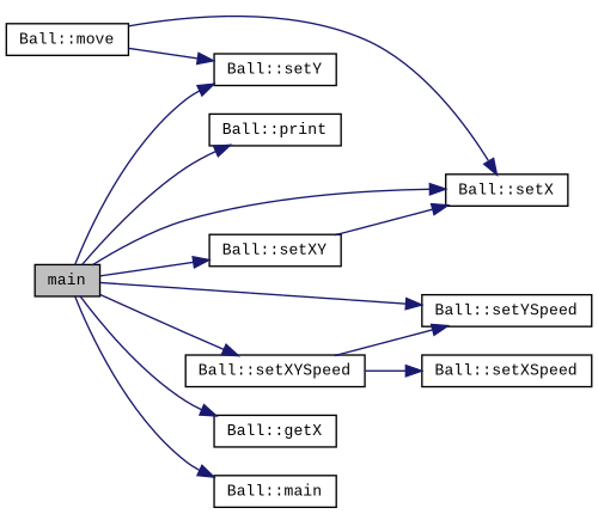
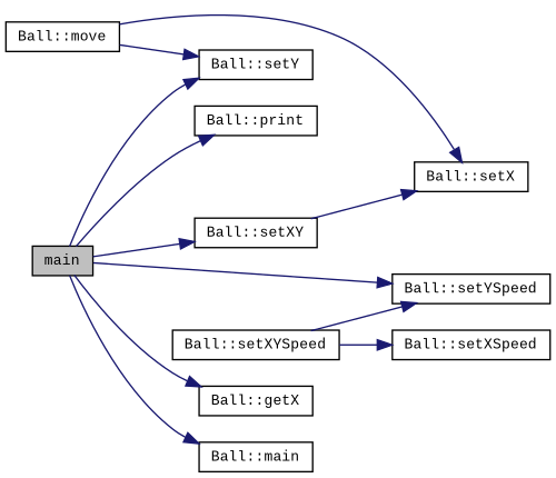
  digraph {
    fontname="Liberation Mono"
    rankdir=LR
    node [color=black fillcolor=white fontname="Liberation Mono" fontsize=10 shape=record style=filled]
    edge [color=midnightblue fontname="Liberation Mono" fontsize=10 labelfontname=Helvetica labelfontsize=10 style=solid]
    n1 [fillcolor=grey75 fontcolor=black height=0.2 label=main width=0.4]
    n2 [height=0.2 label="Ball::print" width=0.4]
    n3 [height=0.2 label="Ball::setXY" width=0.4]
    n4 [height=0.2 label="Ball::setX" width=0.4]
    n5 [height=0.2 label="Ball::setY" width=0.4]
    n6 [height=0.2 label="Ball::setXYSpeed" width=0.4]
    n7 [height=0.2 label="Ball::getX" width=0.4]
    n8 [height=0.2 label="Ball::main" width=0.4]
    n9 [height=0.2 label="Ball::setYSpeed" width=0.4]
    n10 [height=0.2 label="Ball::setXSpeed" width=0.4]
    n11 [height=0.2 label="Ball::move" width=0.4]
    n1 -> n2
    n1 -> n3
-   n1 -> n4
    n1 -> n5
-   n1 -> n6
    n1 -> n7
    n1 -> n8
    n1 -> n9
    n3 -> n4
    n6 -> n9
    n6 -> n10
    n11 -> n4
    n11 -> n5
  }
